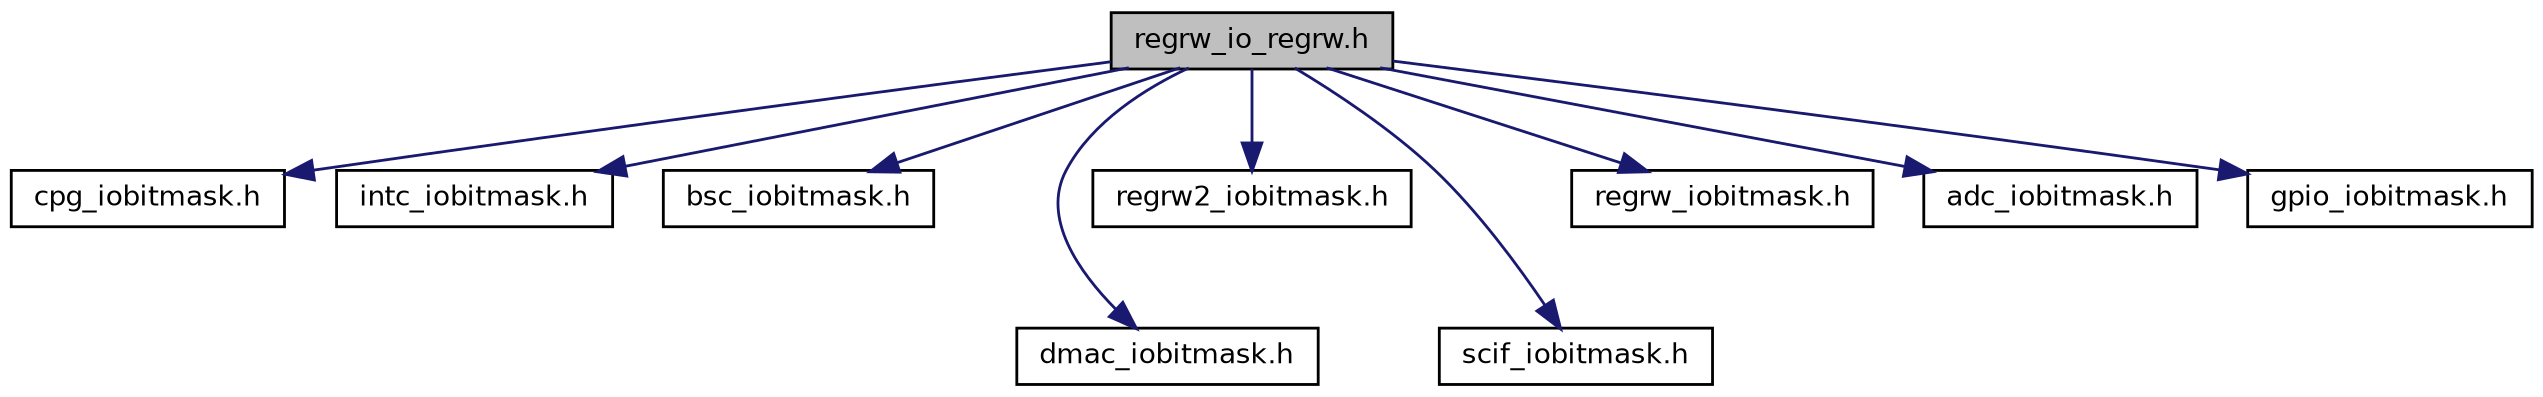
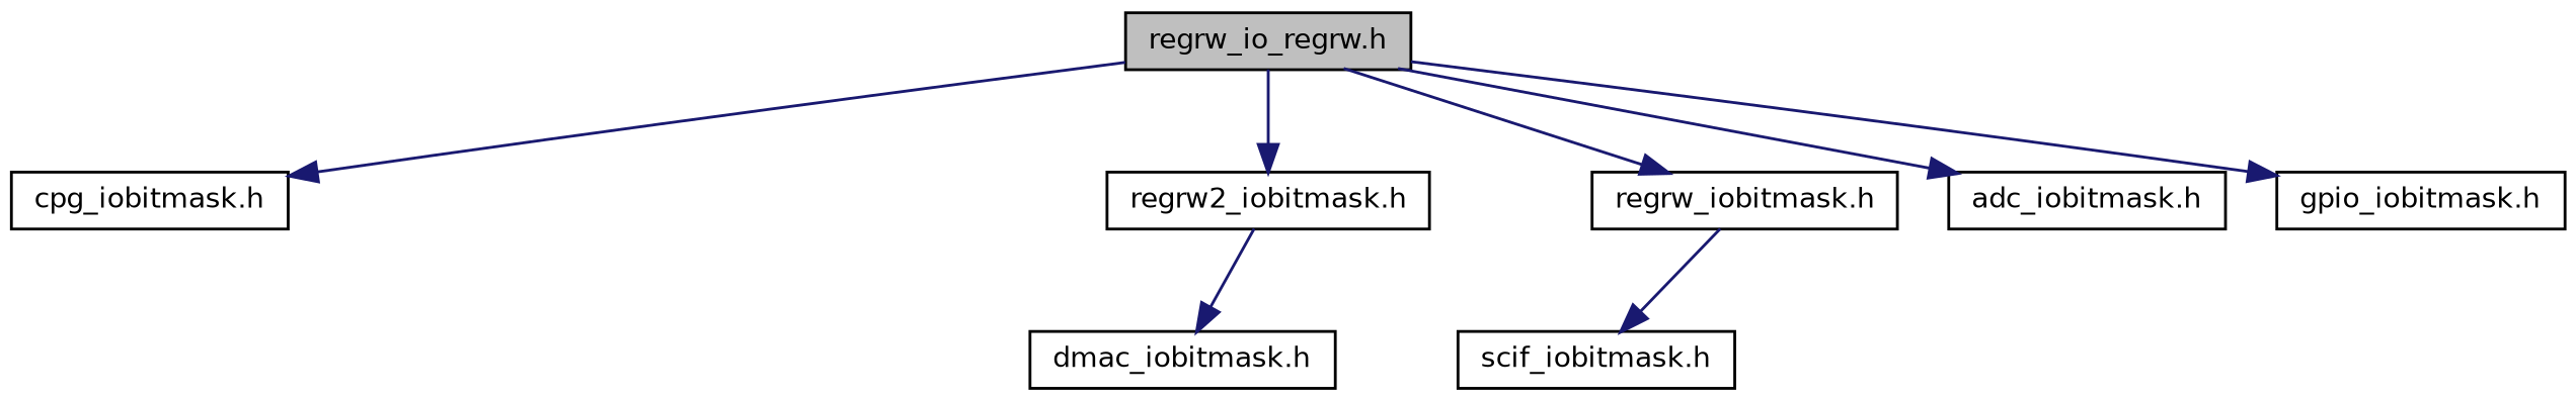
  digraph {
    node [color=black fillcolor=white fontname=Helvetica fontsize=10 shape=record style=filled]
    edge [color=midnightblue fontname=Helvetica fontsize=10 labelfontname=Helvetica labelfontsize=10 style=solid]
    n1 [fillcolor=grey75 fontcolor=black height=0.2 label="regrw_io_regrw.h" width=0.4]
    n2 [height=0.2 label="cpg_iobitmask.h" width=0.4]
-   n3 [height=0.2 label="intc_iobitmask.h" width=0.4]
-   n4 [height=0.2 label="bsc_iobitmask.h" width=0.4]
    n5 [height=0.2 label="dmac_iobitmask.h" width=0.4]
    n6 [height=0.2 label="regrw2_iobitmask.h" width=0.4]
    n7 [height=0.2 label="scif_iobitmask.h" width=0.4]
    n8 [height=0.2 label="regrw_iobitmask.h" width=0.4]
    n9 [height=0.2 label="adc_iobitmask.h" width=0.4]
    n10 [height=0.2 label="gpio_iobitmask.h" width=0.4]
    n1 -> n2
-   n1 -> n3
-   n1 -> n4
-   n1 -> n5
+   n6 -> n5
    n1 -> n6
-   n1 -> n7
+   n8 -> n7
    n1 -> n8
    n1 -> n9
    n1 -> n10
  }
